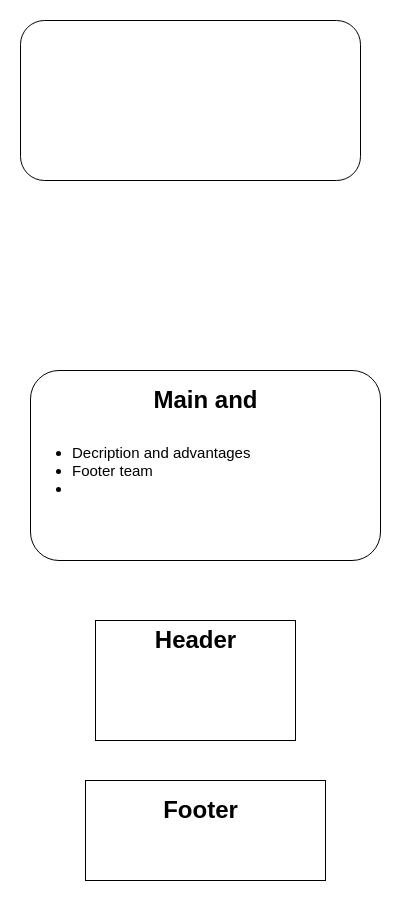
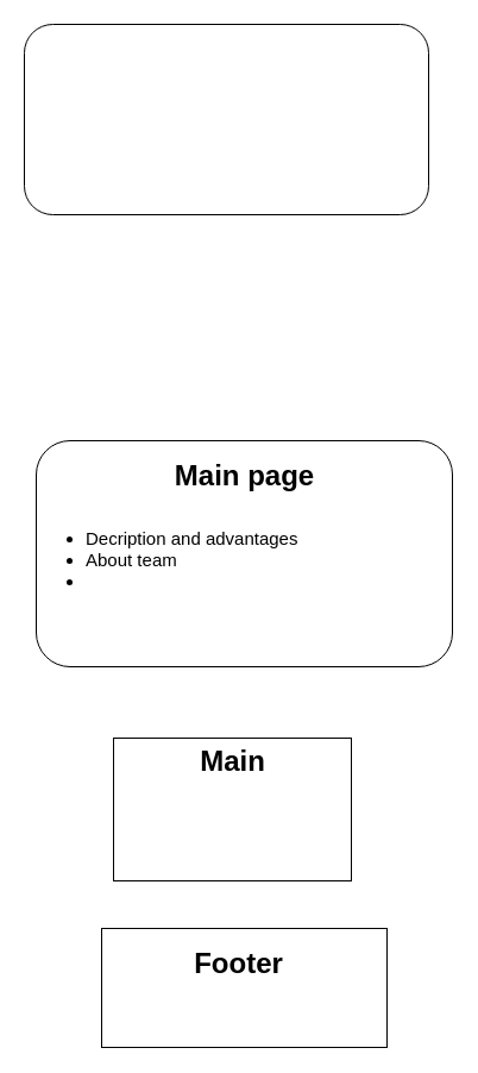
  <mxCell id="0" />
  <mxCell id="1" parent="0" />
  <mxCell id="2" value="" style="rounded=1;whiteSpace=wrap;html=1;" vertex="1" parent="1"><mxGeometry x="30" y="370" width="350" height="190" as="geometry" /></mxCell>
  <mxCell id="3" value="" style="rounded=0;whiteSpace=wrap;html=1;fontSize=22;" vertex="1" parent="1"><mxGeometry x="95" y="620" width="200" height="120" as="geometry" /></mxCell>
- <mxCell id="4" value="&lt;ul style=&quot;font-size: 15px;&quot;&gt;&lt;li&gt;Decription and advantages&lt;/li&gt;&lt;li&gt;&lt;span style=&quot;background-color: initial;&quot;&gt;Footer team&lt;/span&gt;&lt;br&gt;&lt;/li&gt;&lt;li&gt;&lt;span style=&quot;background-color: initial;&quot;&gt;&lt;br&gt;&lt;/span&gt;&lt;/li&gt;&lt;/ul&gt;" style="text;strokeColor=none;fillColor=none;html=1;whiteSpace=wrap;verticalAlign=middle;overflow=hidden;fontSize=22;" vertex="1" parent="1"><mxGeometry x="30" y="390" width="340" height="160" as="geometry" /></mxCell>
- <mxCell id="5" value="Main and" style="text;strokeColor=none;fillColor=none;html=1;fontSize=24;fontStyle=1;verticalAlign=middle;align=center;" vertex="1" parent="1"><mxGeometry x="155" y="380" width="100" height="40" as="geometry" /></mxCell>
+ <mxCell id="4" value="&lt;ul style=&quot;font-size: 15px;&quot;&gt;&lt;li&gt;Decription and advantages&lt;/li&gt;&lt;li&gt;&lt;span style=&quot;background-color: initial;&quot;&gt;About team&lt;/span&gt;&lt;br&gt;&lt;/li&gt;&lt;li&gt;&lt;span style=&quot;background-color: initial;&quot;&gt;&lt;br&gt;&lt;/span&gt;&lt;/li&gt;&lt;/ul&gt;" style="text;strokeColor=none;fillColor=none;html=1;whiteSpace=wrap;verticalAlign=middle;overflow=hidden;fontSize=22;" vertex="1" parent="1"><mxGeometry x="30" y="390" width="340" height="160" as="geometry" /></mxCell>
+ <mxCell id="5" value="Main page" style="text;strokeColor=none;fillColor=none;html=1;fontSize=24;fontStyle=1;verticalAlign=middle;align=center;" vertex="1" parent="1"><mxGeometry x="155" y="380" width="100" height="40" as="geometry" /></mxCell>
  <mxCell id="6" value="" style="rounded=0;whiteSpace=wrap;html=1;fontSize=15;" vertex="1" parent="1"><mxGeometry x="85" y="780" width="240" height="100" as="geometry" /></mxCell>
  <mxCell id="7" value="Footer" style="text;strokeColor=none;fillColor=none;html=1;fontSize=24;fontStyle=1;verticalAlign=middle;align=center;" vertex="1" parent="1"><mxGeometry x="150" y="790" width="100" height="40" as="geometry" /></mxCell>
- <mxCell id="8" value="Header" style="text;strokeColor=none;fillColor=none;html=1;fontSize=24;fontStyle=1;verticalAlign=middle;align=center;" vertex="1" parent="1"><mxGeometry x="145" y="620" width="100" height="40" as="geometry" /></mxCell>
+ <mxCell id="8" value="Main" style="text;strokeColor=none;fillColor=none;html=1;fontSize=24;fontStyle=1;verticalAlign=middle;align=center;" vertex="1" parent="1"><mxGeometry x="145" y="620" width="100" height="40" as="geometry" /></mxCell>
  <mxCell id="9" value="" style="rounded=1;whiteSpace=wrap;html=1;fontSize=15;" vertex="1" parent="1"><mxGeometry x="20" y="20" width="340" height="160" as="geometry" /></mxCell>
